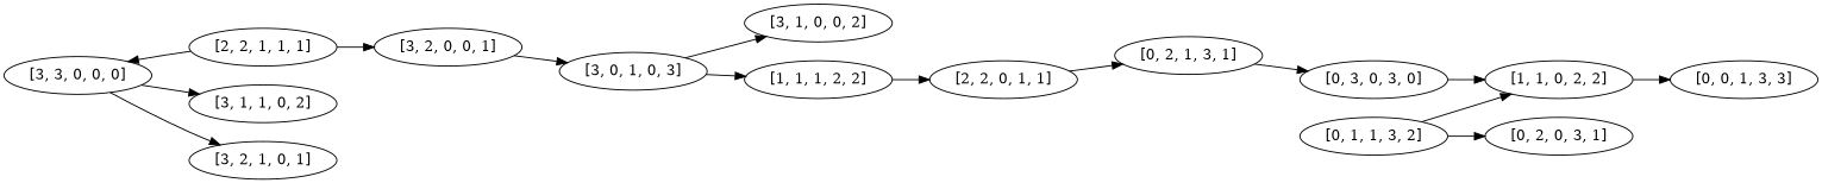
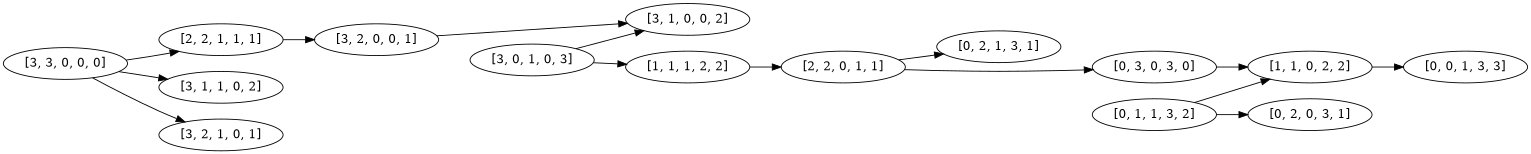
  digraph {
    rankdir=LR
    "[3, 3, 0, 0, 0]"
    "[2, 2, 1, 1, 1]"
    "[3, 1, 1, 0, 2]"
    "[3, 2, 1, 0, 1]"
    "[3, 2, 0, 0, 1]"
    "[3, 0, 1, 0, 3]"
    "[3, 1, 0, 0, 2]"
    "[1, 1, 1, 2, 2]"
    "[2, 2, 0, 1, 1]"
    "[0, 2, 1, 3, 1]"
    "[0, 3, 0, 3, 0]"
    "[1, 1, 0, 2, 2]"
    "[0, 1, 1, 3, 2]"
    "[0, 2, 0, 3, 1]"
    "[0, 0, 1, 3, 3]"
-   "[2, 2, 1, 1, 1]" -> "[3, 3, 0, 0, 0]"
+   "[3, 3, 0, 0, 0]" -> "[2, 2, 1, 1, 1]"
    "[3, 3, 0, 0, 0]" -> "[3, 1, 1, 0, 2]"
    "[3, 3, 0, 0, 0]" -> "[3, 2, 1, 0, 1]"
    "[2, 2, 1, 1, 1]" -> "[3, 2, 0, 0, 1]"
-   "[3, 2, 0, 0, 1]" -> "[3, 0, 1, 0, 3]"
+   "[3, 2, 0, 0, 1]" -> "[3, 1, 0, 0, 2]"
    "[3, 0, 1, 0, 3]" -> "[3, 1, 0, 0, 2]"
    "[3, 0, 1, 0, 3]" -> "[1, 1, 1, 2, 2]"
    "[1, 1, 1, 2, 2]" -> "[2, 2, 0, 1, 1]"
    "[2, 2, 0, 1, 1]" -> "[0, 2, 1, 3, 1]"
-   "[0, 2, 1, 3, 1]" -> "[0, 3, 0, 3, 0]"
+   "[2, 2, 0, 1, 1]" -> "[0, 3, 0, 3, 0]"
    "[0, 3, 0, 3, 0]" -> "[1, 1, 0, 2, 2]"
    "[1, 1, 0, 2, 2]" -> "[0, 0, 1, 3, 3]"
    "[0, 1, 1, 3, 2]" -> "[1, 1, 0, 2, 2]"
    "[0, 1, 1, 3, 2]" -> "[0, 2, 0, 3, 1]"
  }
